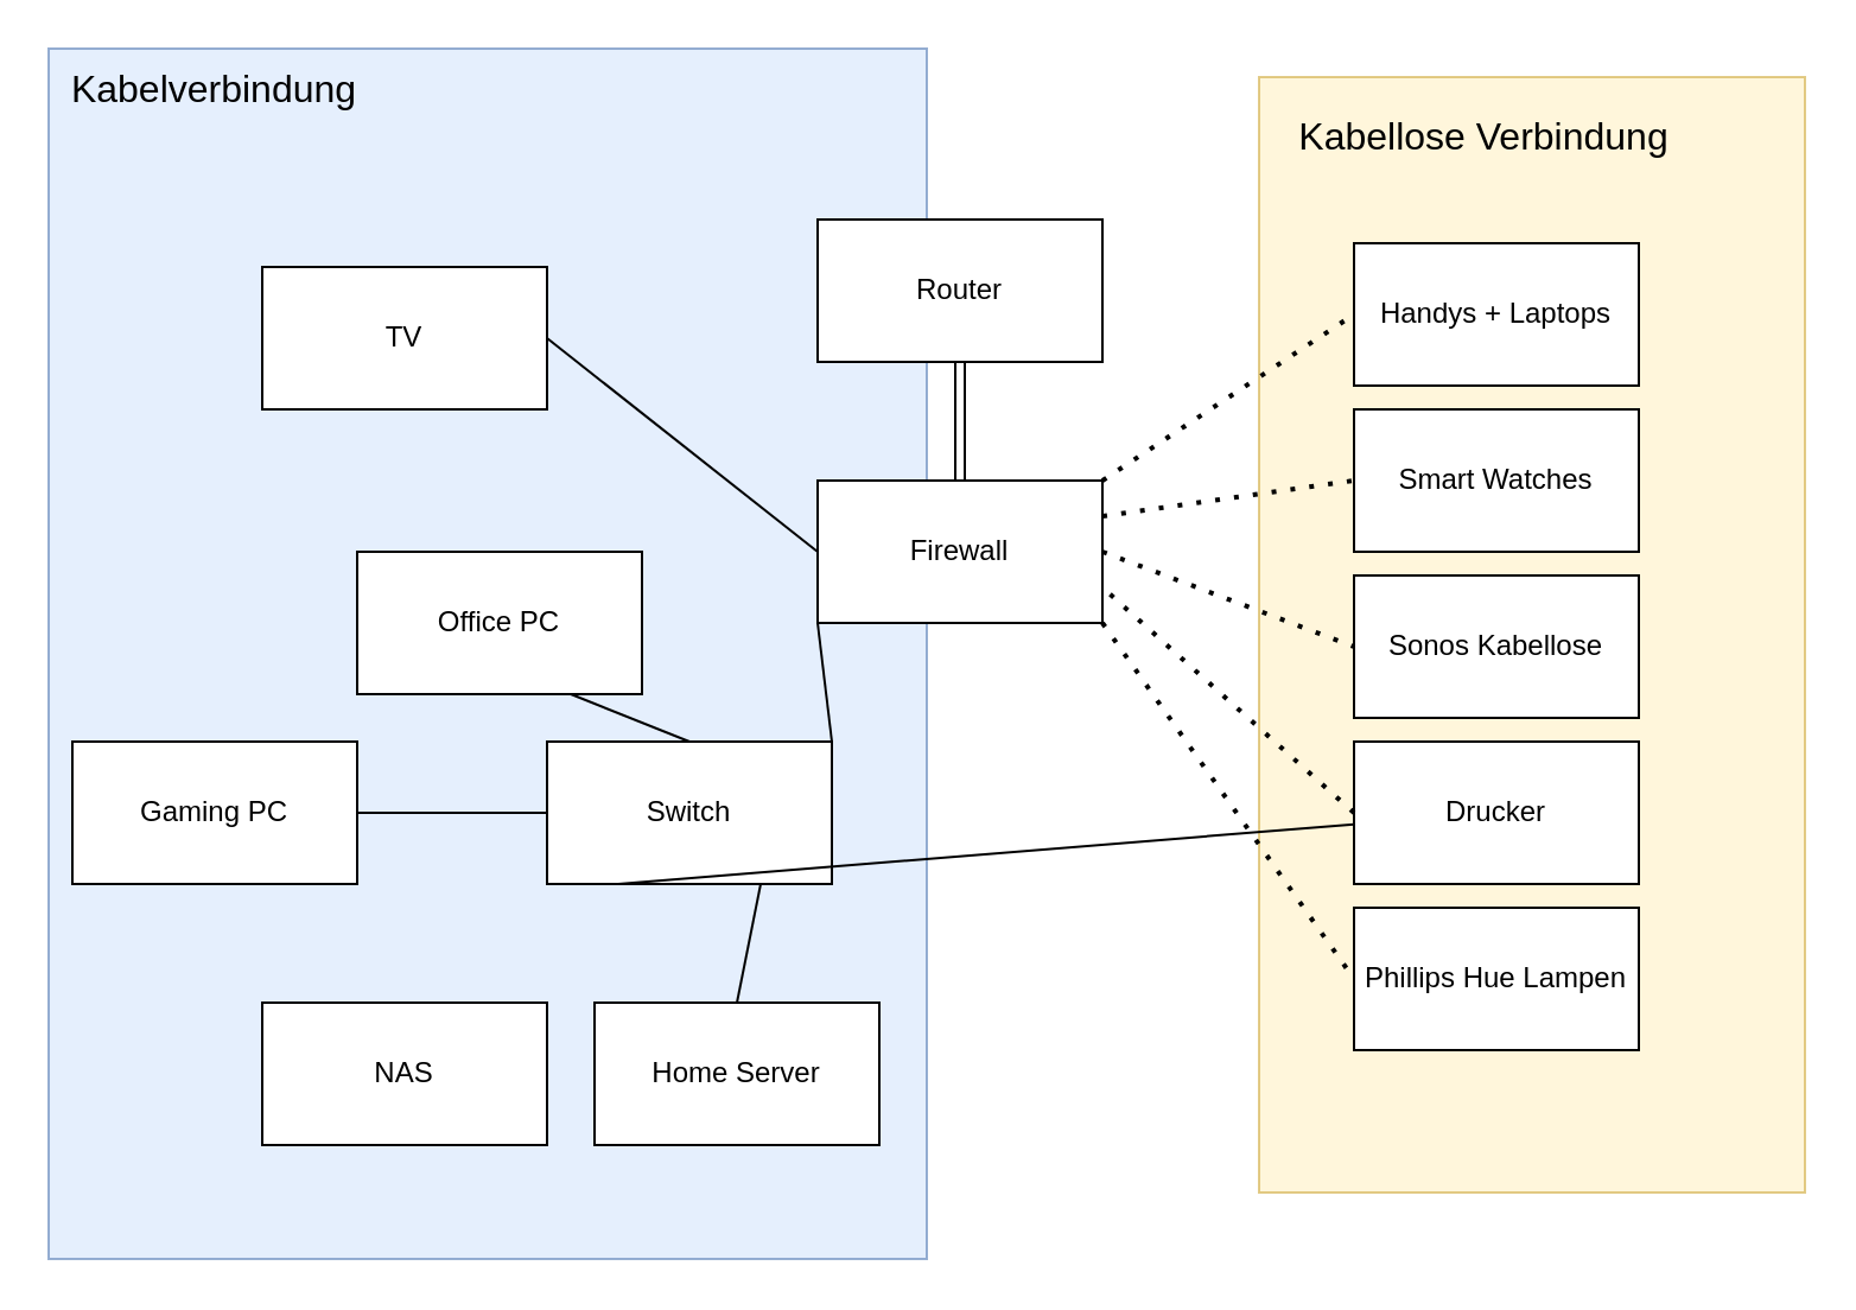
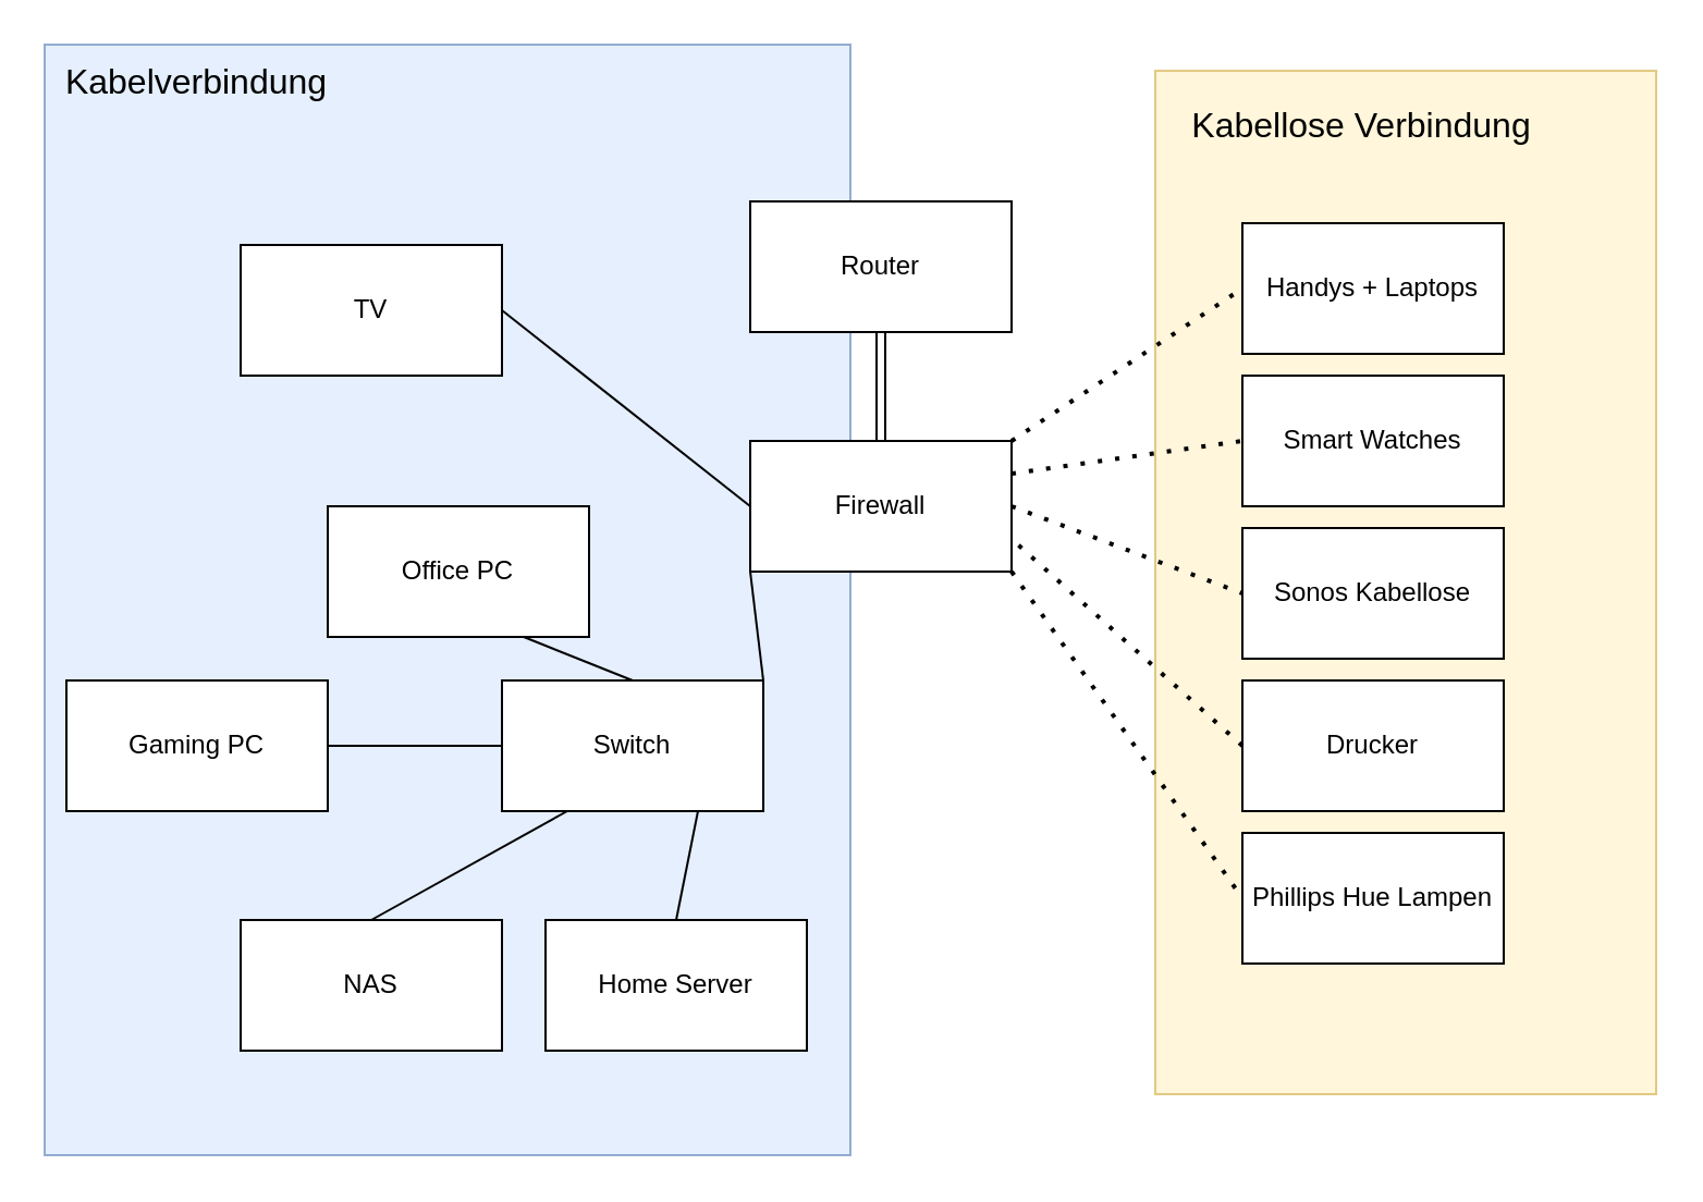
  <mxCell id="0" />
  <mxCell id="1" parent="0" />
  <mxCell id="2" value="" style="rounded=0;whiteSpace=wrap;html=1;fillColor=#fff2cc;strokeColor=#d6b656;opacity=70;" vertex="1" parent="1"><mxGeometry x="530" y="32" width="230" height="470" as="geometry" /></mxCell>
  <mxCell id="3" value="" style="rounded=0;whiteSpace=wrap;html=1;fillColor=#dae8fc;strokeColor=#6c8ebf;opacity=70;" vertex="1" parent="1"><mxGeometry x="20" y="20" width="370" height="510" as="geometry" /></mxCell>
  <mxCell id="4" value="Firewall" style="rounded=0;whiteSpace=wrap;html=1;" vertex="1" parent="1"><mxGeometry x="344" y="202" width="120" height="60" as="geometry" /></mxCell>
  <mxCell id="5" value="Switch" style="rounded=0;whiteSpace=wrap;html=1;" vertex="1" parent="1"><mxGeometry x="230" y="312" width="120" height="60" as="geometry" /></mxCell>
  <mxCell id="6" value="Home Server" style="rounded=0;whiteSpace=wrap;html=1;" vertex="1" parent="1"><mxGeometry x="250" y="422" width="120" height="60" as="geometry" /></mxCell>
  <mxCell id="7" value="NAS" style="rounded=0;whiteSpace=wrap;html=1;" vertex="1" parent="1"><mxGeometry x="110" y="422" width="120" height="60" as="geometry" /></mxCell>
  <mxCell id="8" value="TV" style="rounded=0;whiteSpace=wrap;html=1;" vertex="1" parent="1"><mxGeometry x="110" y="112" width="120" height="60" as="geometry" /></mxCell>
  <mxCell id="9" value="" style="endArrow=none;html=1;rounded=0;exitX=0;exitY=0.5;exitDx=0;exitDy=0;entryX=1;entryY=0.5;entryDx=0;entryDy=0;" edge="1" parent="1" source="4" target="8"><mxGeometry width="50" height="50" relative="1" as="geometry"><mxPoint x="370" y="212" as="sourcePoint" /><mxPoint x="420" y="162" as="targetPoint" /></mxGeometry></mxCell>
  <mxCell id="10" value="" style="endArrow=none;html=1;rounded=0;exitX=0;exitY=1;exitDx=0;exitDy=0;entryX=1;entryY=0;entryDx=0;entryDy=0;" edge="1" parent="1" source="4" target="5"><mxGeometry width="50" height="50" relative="1" as="geometry"><mxPoint x="370" y="212" as="sourcePoint" /><mxPoint x="420" y="162" as="targetPoint" /></mxGeometry></mxCell>
  <mxCell id="11" value="" style="endArrow=none;html=1;rounded=0;entryX=0.5;entryY=0;entryDx=0;entryDy=0;exitX=0.75;exitY=1;exitDx=0;exitDy=0;" edge="1" parent="1" source="5" target="6"><mxGeometry width="50" height="50" relative="1" as="geometry"><mxPoint x="370" y="212" as="sourcePoint" /><mxPoint x="420" y="162" as="targetPoint" /></mxGeometry></mxCell>
- <mxCell id="12" value="" style="endArrow=none;html=1;rounded=0;exitX=0.25;exitY=1;exitDx=0;exitDy=0;" edge="1" parent="1" source="5" target="25"><mxGeometry width="50" height="50" relative="1" as="geometry"><mxPoint x="190" y="322" as="sourcePoint" /><mxPoint x="280" y="362" as="targetPoint" /></mxGeometry></mxCell>
+ <mxCell id="12" value="" style="endArrow=none;html=1;rounded=0;entryX=0.5;entryY=0;entryDx=0;entryDy=0;exitX=0.25;exitY=1;exitDx=0;exitDy=0;" edge="1" parent="1" source="5" target="7"><mxGeometry width="50" height="50" relative="1" as="geometry"><mxPoint x="190" y="322" as="sourcePoint" /><mxPoint x="280" y="362" as="targetPoint" /></mxGeometry></mxCell>
  <mxCell id="13" value="Office PC" style="rounded=0;whiteSpace=wrap;html=1;" vertex="1" parent="1"><mxGeometry x="150" y="232" width="120" height="60" as="geometry" /></mxCell>
  <mxCell id="14" value="" style="endArrow=none;html=1;rounded=0;exitX=0.75;exitY=1;exitDx=0;exitDy=0;entryX=0.5;entryY=0;entryDx=0;entryDy=0;" edge="1" parent="1" source="13" target="5"><mxGeometry width="50" height="50" relative="1" as="geometry"><mxPoint x="354" y="232" as="sourcePoint" /><mxPoint x="310" y="322" as="targetPoint" /></mxGeometry></mxCell>
  <mxCell id="15" value="Gaming PC" style="rounded=0;whiteSpace=wrap;html=1;" vertex="1" parent="1"><mxGeometry x="30" y="312" width="120" height="60" as="geometry" /></mxCell>
  <mxCell id="16" value="" style="endArrow=none;html=1;rounded=0;entryX=0;entryY=0.5;entryDx=0;entryDy=0;" edge="1" parent="1" source="15" target="5"><mxGeometry width="50" height="50" relative="1" as="geometry"><mxPoint x="370" y="392" as="sourcePoint" /><mxPoint x="160" y="325" as="targetPoint" /></mxGeometry></mxCell>
  <mxCell id="17" value="Handys +&amp;nbsp;&lt;span style=&quot;background-color: transparent; color: light-dark(rgb(0, 0, 0), rgb(255, 255, 255));&quot;&gt;Laptops&lt;/span&gt;" style="rounded=0;whiteSpace=wrap;html=1;" vertex="1" parent="1"><mxGeometry x="570" y="102" width="120" height="60" as="geometry" /></mxCell>
  <mxCell id="18" value="Smart Watches" style="rounded=0;whiteSpace=wrap;html=1;" vertex="1" parent="1"><mxGeometry x="570" y="172" width="120" height="60" as="geometry" /></mxCell>
  <mxCell id="19" value="Sonos Kabellose" style="rounded=0;whiteSpace=wrap;html=1;" vertex="1" parent="1"><mxGeometry x="570" y="242" width="120" height="60" as="geometry" /></mxCell>
  <mxCell id="20" value="" style="endArrow=none;dashed=1;html=1;dashPattern=1 3;strokeWidth=2;rounded=0;exitX=1;exitY=0;exitDx=0;exitDy=0;entryX=0;entryY=0.5;entryDx=0;entryDy=0;" edge="1" parent="1" source="4" target="17"><mxGeometry width="50" height="50" relative="1" as="geometry"><mxPoint x="540" y="392" as="sourcePoint" /><mxPoint x="590" y="342" as="targetPoint" /></mxGeometry></mxCell>
  <mxCell id="21" value="" style="endArrow=none;dashed=1;html=1;dashPattern=1 3;strokeWidth=2;rounded=0;exitX=1;exitY=0.25;exitDx=0;exitDy=0;entryX=0;entryY=0.5;entryDx=0;entryDy=0;" edge="1" parent="1" source="4" target="18"><mxGeometry width="50" height="50" relative="1" as="geometry"><mxPoint x="474" y="172" as="sourcePoint" /><mxPoint x="580" y="232" as="targetPoint" /></mxGeometry></mxCell>
  <mxCell id="22" value="" style="endArrow=none;dashed=1;html=1;dashPattern=1 3;strokeWidth=2;rounded=0;exitX=1;exitY=0.5;exitDx=0;exitDy=0;entryX=0;entryY=0.5;entryDx=0;entryDy=0;" edge="1" parent="1" source="4" target="19"><mxGeometry width="50" height="50" relative="1" as="geometry"><mxPoint x="474" y="187" as="sourcePoint" /><mxPoint x="730" y="232" as="targetPoint" /></mxGeometry></mxCell>
  <mxCell id="23" value="Kabelverbindung" style="text;html=1;align=center;verticalAlign=middle;whiteSpace=wrap;rounded=0;fontSize=16;" vertex="1" parent="1"><mxGeometry x="60" y="22" width="60" height="30" as="geometry" /></mxCell>
  <mxCell id="24" value="Kabellose Verbindung" style="text;html=1;align=center;verticalAlign=middle;whiteSpace=wrap;rounded=0;fontSize=16;" vertex="1" parent="1"><mxGeometry x="530" y="42" width="190" height="30" as="geometry" /></mxCell>
  <mxCell id="25" value="Drucker" style="rounded=0;whiteSpace=wrap;html=1;" vertex="1" parent="1"><mxGeometry x="570" y="312" width="120" height="60" as="geometry" /></mxCell>
  <mxCell id="26" value="Phillips Hue Lampen" style="rounded=0;whiteSpace=wrap;html=1;" vertex="1" parent="1"><mxGeometry x="570" y="382" width="120" height="60" as="geometry" /></mxCell>
  <mxCell id="27" value="Router" style="rounded=0;whiteSpace=wrap;html=1;" vertex="1" parent="1"><mxGeometry x="344" y="92" width="120" height="60" as="geometry" /></mxCell>
  <mxCell id="28" value="" style="shape=link;html=1;rounded=0;exitX=0.5;exitY=1;exitDx=0;exitDy=0;entryX=0.5;entryY=0;entryDx=0;entryDy=0;" edge="1" parent="1" source="27" target="4"><mxGeometry width="100" relative="1" as="geometry"><mxPoint x="400" y="112" as="sourcePoint" /><mxPoint x="500" y="112" as="targetPoint" /></mxGeometry></mxCell>
  <mxCell id="29" value="" style="endArrow=none;dashed=1;html=1;dashPattern=1 3;strokeWidth=2;rounded=0;entryX=1;entryY=0.75;entryDx=0;entryDy=0;exitX=0;exitY=0.5;exitDx=0;exitDy=0;" edge="1" parent="1" source="25" target="4"><mxGeometry width="50" height="50" relative="1" as="geometry"><mxPoint x="380" y="302" as="sourcePoint" /><mxPoint x="430" y="252" as="targetPoint" /></mxGeometry></mxCell>
  <mxCell id="30" value="" style="endArrow=none;dashed=1;html=1;dashPattern=1 3;strokeWidth=2;rounded=0;exitX=1;exitY=1;exitDx=0;exitDy=0;entryX=0;entryY=0.5;entryDx=0;entryDy=0;" edge="1" parent="1" source="4" target="26"><mxGeometry width="50" height="50" relative="1" as="geometry"><mxPoint x="430" y="352" as="sourcePoint" /><mxPoint x="480" y="302" as="targetPoint" /></mxGeometry></mxCell>
